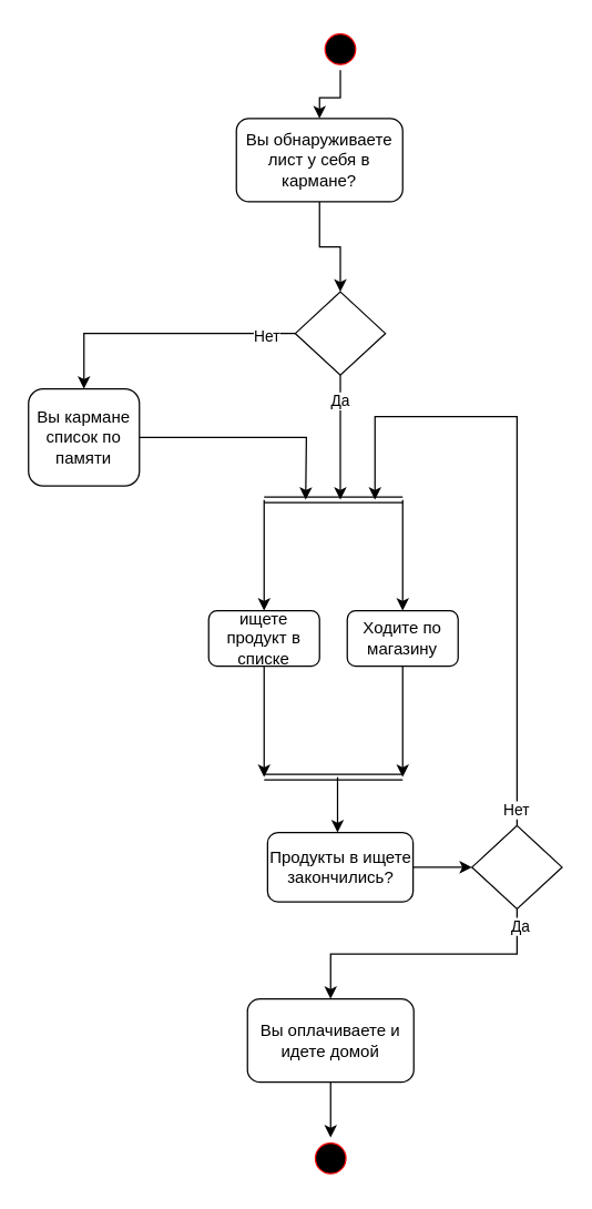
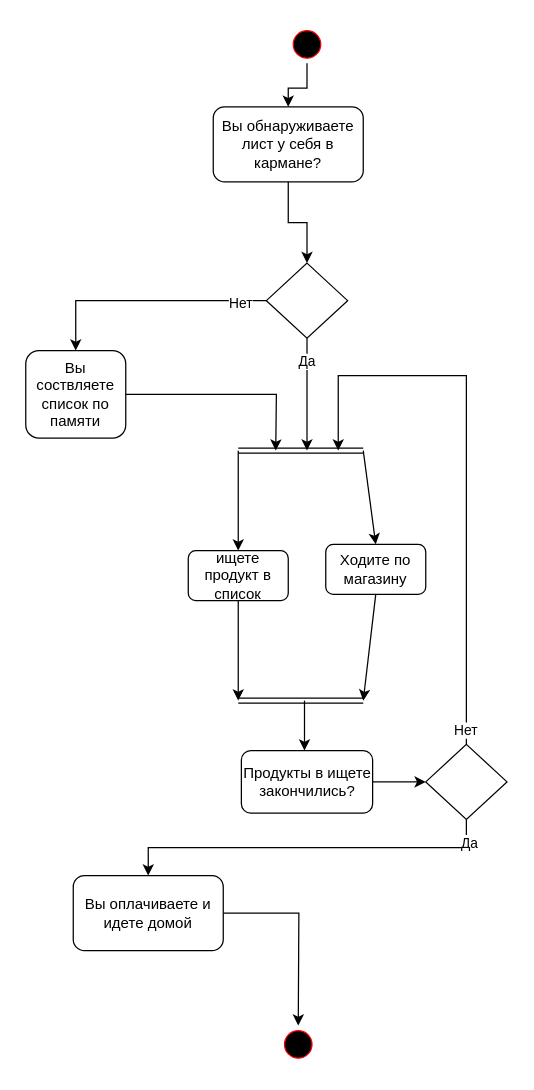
  <mxCell id="0" />
  <mxCell id="1" parent="0" />
  <mxCell id="2" style="edgeStyle=orthogonalEdgeStyle;rounded=0;orthogonalLoop=1;jettySize=auto;html=1;entryX=0.5;entryY=0;entryDx=0;entryDy=0;" edge="1" parent="1" source="3" target="5"><mxGeometry relative="1" as="geometry" /></mxCell>
  <mxCell id="3" value="" style="ellipse;html=1;shape=startState;fillColor=#000000;strokeColor=#ff0000;" vertex="1" parent="1"><mxGeometry x="230" y="20" width="30" height="30" as="geometry" /></mxCell>
  <mxCell id="4" style="edgeStyle=orthogonalEdgeStyle;rounded=0;orthogonalLoop=1;jettySize=auto;html=1;exitX=0.5;exitY=1;exitDx=0;exitDy=0;" edge="1" parent="1" source="5" target="10"><mxGeometry relative="1" as="geometry" /></mxCell>
  <mxCell id="5" value="Вы обнаруживаете лист у себя в кармане?" style="rounded=1;whiteSpace=wrap;html=1;" vertex="1" parent="1"><mxGeometry x="170" y="85" width="120" height="60" as="geometry" /></mxCell>
  <mxCell id="6" style="edgeStyle=orthogonalEdgeStyle;rounded=0;orthogonalLoop=1;jettySize=auto;html=1;" edge="1" parent="1" source="10"><mxGeometry relative="1" as="geometry"><mxPoint x="245" y="360" as="targetPoint" /></mxGeometry></mxCell>
  <mxCell id="7" value="Да" style="edgeLabel;html=1;align=center;verticalAlign=middle;resizable=0;points=[];" vertex="1" connectable="0" parent="6"><mxGeometry x="-0.602" y="-1" relative="1" as="geometry"><mxPoint as="offset" /></mxGeometry></mxCell>
  <mxCell id="8" style="edgeStyle=orthogonalEdgeStyle;rounded=0;orthogonalLoop=1;jettySize=auto;html=1;exitX=0;exitY=0.5;exitDx=0;exitDy=0;entryX=0.5;entryY=0;entryDx=0;entryDy=0;" edge="1" parent="1" source="10" target="31"><mxGeometry relative="1" as="geometry" /></mxCell>
  <mxCell id="9" value="Нет" style="edgeLabel;html=1;align=center;verticalAlign=middle;resizable=0;points=[];" vertex="1" connectable="0" parent="8"><mxGeometry x="-0.782" y="1" relative="1" as="geometry"><mxPoint as="offset" /></mxGeometry></mxCell>
  <mxCell id="10" value="" style="rhombus;whiteSpace=wrap;html=1;" vertex="1" parent="1"><mxGeometry x="212.5" y="210" width="65" height="60" as="geometry" /></mxCell>
  <mxCell id="11" value="" style="shape=link;html=1;rounded=0;" edge="1" parent="1"><mxGeometry width="100" relative="1" as="geometry"><mxPoint x="190" y="360" as="sourcePoint" /><mxPoint x="290" y="360" as="targetPoint" /></mxGeometry></mxCell>
  <mxCell id="12" value="" style="endArrow=classic;html=1;rounded=0;entryX=0.5;entryY=0;entryDx=0;entryDy=0;" edge="1" parent="1" target="18"><mxGeometry width="50" height="50" relative="1" as="geometry"><mxPoint x="290" y="360" as="sourcePoint" /><mxPoint x="290" y="430" as="targetPoint" /></mxGeometry></mxCell>
  <mxCell id="13" value="" style="endArrow=classic;html=1;rounded=0;entryX=0.5;entryY=0;entryDx=0;entryDy=0;" edge="1" parent="1" target="17"><mxGeometry width="50" height="50" relative="1" as="geometry"><mxPoint x="190" y="360" as="sourcePoint" /><mxPoint x="190" y="430" as="targetPoint" /></mxGeometry></mxCell>
  <mxCell id="14" value="" style="shape=link;html=1;rounded=0;" edge="1" parent="1"><mxGeometry width="100" relative="1" as="geometry"><mxPoint x="190" y="560" as="sourcePoint" /><mxPoint x="290" y="560" as="targetPoint" /></mxGeometry></mxCell>
  <mxCell id="15" value="" style="endArrow=classic;html=1;rounded=0;exitX=0.5;exitY=1;exitDx=0;exitDy=0;" edge="1" parent="1" source="18"><mxGeometry width="50" height="50" relative="1" as="geometry"><mxPoint x="285" y="490" as="sourcePoint" /><mxPoint x="290" y="560" as="targetPoint" /></mxGeometry></mxCell>
  <mxCell id="16" value="" style="endArrow=classic;html=1;rounded=0;exitX=0.5;exitY=1;exitDx=0;exitDy=0;" edge="1" parent="1" source="17"><mxGeometry width="50" height="50" relative="1" as="geometry"><mxPoint x="185" y="490" as="sourcePoint" /><mxPoint x="190" y="560" as="targetPoint" /></mxGeometry></mxCell>
- <mxCell id="17" value="ищете продукт в списке" style="rounded=1;whiteSpace=wrap;html=1;" vertex="1" parent="1"><mxGeometry x="150" y="440" width="80" height="40" as="geometry" /></mxCell>
- <mxCell id="18" value="Ходите по магазину" style="rounded=1;whiteSpace=wrap;html=1;" vertex="1" parent="1"><mxGeometry x="250" y="440" width="80" height="40" as="geometry" /></mxCell>
+ <mxCell id="17" value="ищете продукт в список" style="rounded=1;whiteSpace=wrap;html=1;" vertex="1" parent="1"><mxGeometry x="150" y="440" width="80" height="40" as="geometry" /></mxCell>
+ <mxCell id="18" value="Ходите по магазину" style="rounded=1;whiteSpace=wrap;html=1;" vertex="1" parent="1"><mxGeometry x="260" y="435" width="80" height="40" as="geometry" /></mxCell>
  <mxCell id="19" style="edgeStyle=orthogonalEdgeStyle;rounded=0;orthogonalLoop=1;jettySize=auto;html=1;entryX=0;entryY=0.5;entryDx=0;entryDy=0;" edge="1" parent="1" source="20" target="26"><mxGeometry relative="1" as="geometry" /></mxCell>
  <mxCell id="20" value="Продукты в ищете закончились?" style="rounded=1;whiteSpace=wrap;html=1;" vertex="1" parent="1"><mxGeometry x="192.5" y="600" width="105" height="50" as="geometry" /></mxCell>
  <mxCell id="21" value="" style="endArrow=classic;html=1;rounded=0;" edge="1" parent="1"><mxGeometry width="50" height="50" relative="1" as="geometry"><mxPoint x="243" y="560" as="sourcePoint" /><mxPoint x="243" y="600" as="targetPoint" /></mxGeometry></mxCell>
  <mxCell id="22" style="edgeStyle=orthogonalEdgeStyle;rounded=0;orthogonalLoop=1;jettySize=auto;html=1;exitX=0.5;exitY=1;exitDx=0;exitDy=0;entryX=0.5;entryY=0;entryDx=0;entryDy=0;" edge="1" parent="1" source="26" target="28"><mxGeometry relative="1" as="geometry"><mxPoint x="240" y="720" as="targetPoint" /></mxGeometry></mxCell>
  <mxCell id="23" value="Да" style="edgeLabel;html=1;align=center;verticalAlign=middle;resizable=0;points=[];" vertex="1" connectable="0" parent="22"><mxGeometry x="-0.882" y="2" relative="1" as="geometry"><mxPoint as="offset" /></mxGeometry></mxCell>
  <mxCell id="24" style="edgeStyle=orthogonalEdgeStyle;rounded=0;orthogonalLoop=1;jettySize=auto;html=1;exitX=0.5;exitY=0;exitDx=0;exitDy=0;" edge="1" parent="1" source="26"><mxGeometry relative="1" as="geometry"><mxPoint x="270" y="360" as="targetPoint" /><Array as="points"><mxPoint x="372" y="300" /><mxPoint x="270" y="300" /></Array></mxGeometry></mxCell>
  <mxCell id="25" value="Нет" style="edgeLabel;html=1;align=center;verticalAlign=middle;resizable=0;points=[];" vertex="1" connectable="0" parent="24"><mxGeometry x="-0.946" y="1" relative="1" as="geometry"><mxPoint as="offset" /></mxGeometry></mxCell>
  <mxCell id="26" value="" style="rhombus;whiteSpace=wrap;html=1;" vertex="1" parent="1"><mxGeometry x="340" y="595" width="65" height="60" as="geometry" /></mxCell>
  <mxCell id="27" style="edgeStyle=orthogonalEdgeStyle;rounded=0;orthogonalLoop=1;jettySize=auto;html=1;" edge="1" parent="1" source="28"><mxGeometry relative="1" as="geometry"><mxPoint x="238" y="820" as="targetPoint" /></mxGeometry></mxCell>
- <mxCell id="28" value="Вы оплачиваете и идете домой" style="rounded=1;whiteSpace=wrap;html=1;" vertex="1" parent="1"><mxGeometry x="178" y="720" width="120" height="60" as="geometry" /></mxCell>
+ <mxCell id="28" value="Вы оплачиваете и идете домой" style="rounded=1;whiteSpace=wrap;html=1;" vertex="1" parent="1"><mxGeometry x="58" y="700" width="120" height="60" as="geometry" /></mxCell>
  <mxCell id="29" value="" style="ellipse;html=1;shape=startState;fillColor=#000000;strokeColor=#ff0000;" vertex="1" parent="1"><mxGeometry x="223" y="820" width="30" height="30" as="geometry" /></mxCell>
  <mxCell id="30" style="edgeStyle=orthogonalEdgeStyle;rounded=0;orthogonalLoop=1;jettySize=auto;html=1;exitX=1;exitY=0.5;exitDx=0;exitDy=0;" edge="1" parent="1" source="31"><mxGeometry relative="1" as="geometry"><mxPoint x="220" y="360" as="targetPoint" /></mxGeometry></mxCell>
- <mxCell id="31" value="Вы кармане список по памяти" style="rounded=1;whiteSpace=wrap;html=1;" vertex="1" parent="1"><mxGeometry x="20" y="280" width="80" height="70" as="geometry" /></mxCell>
+ <mxCell id="31" value="Вы соствляете список по памяти" style="rounded=1;whiteSpace=wrap;html=1;" vertex="1" parent="1"><mxGeometry x="20" y="280" width="80" height="70" as="geometry" /></mxCell>
